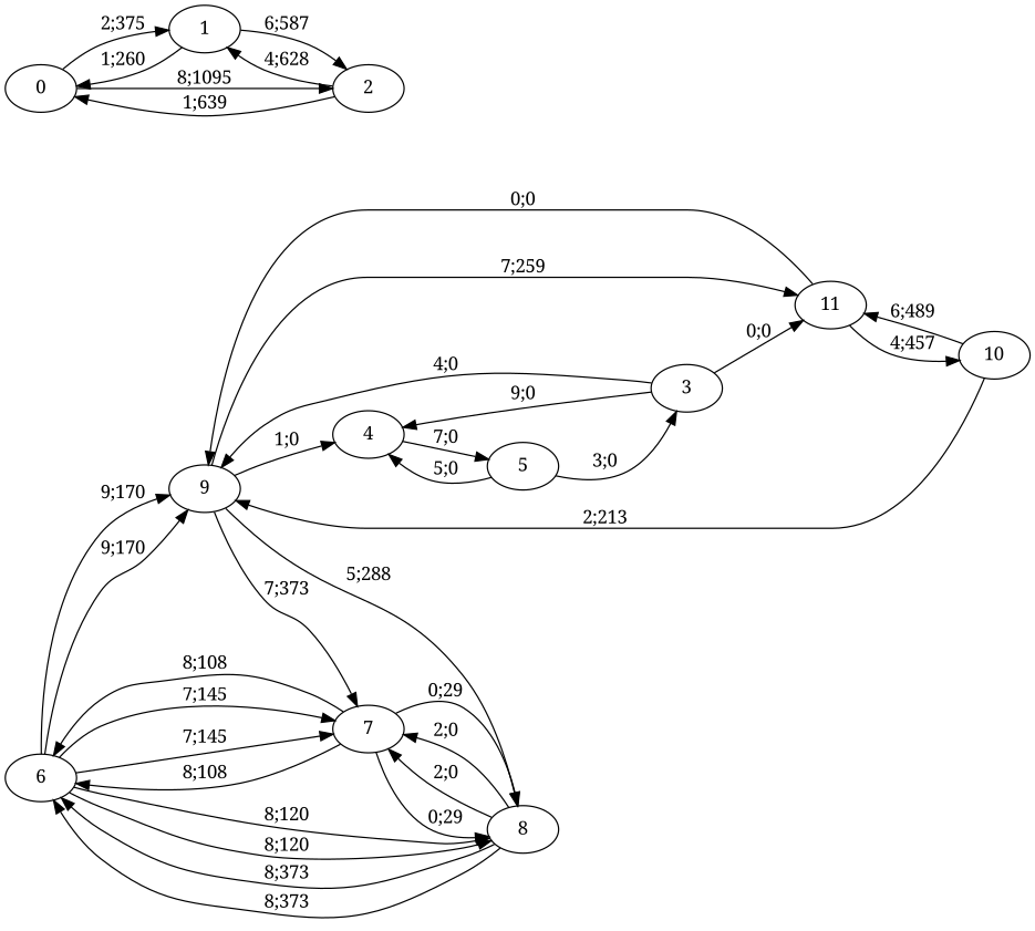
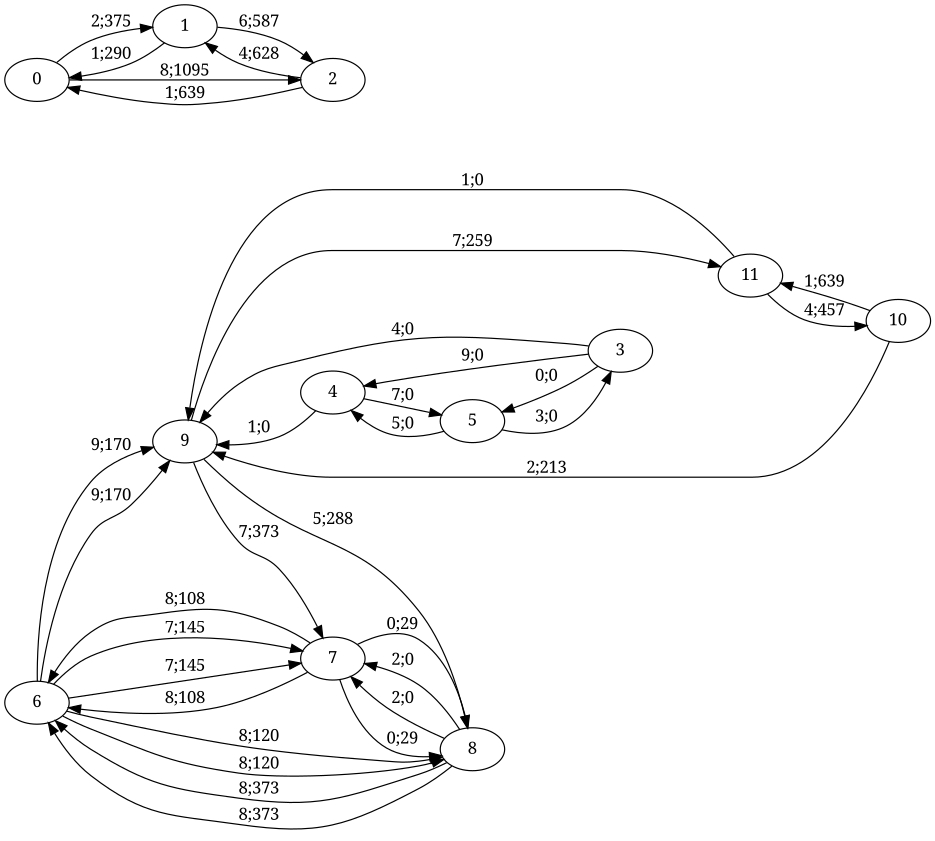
  digraph {
    fontname="Noto Serif"
    rankdir=LR
    node [fontname="Noto Serif"]
    edge [color=black fontname="Noto Serif"]
    6
    9
    7
    8
    11
    10
    0
    1
    2
    3
    4
    5
    6 -> 9 [label="9;170"]
    6 -> 9 [label="9;170"]
    6 -> 7 [label="7;145"]
    6 -> 7 [label="7;145"]
    6 -> 8 [label="8;120"]
    6 -> 8 [label="8;120"]
    9 -> 7 [label="7;373"]
    9 -> 8 [label="5;288"]
    9 -> 11 [label="7;259"]
    7 -> 6 [label="8;108"]
    7 -> 6 [label="8;108"]
    7 -> 8 [label="0;29"]
    7 -> 8 [label="0;29"]
    8 -> 6 [label="8;373"]
    8 -> 6 [label="8;373"]
    8 -> 7 [label="2;0"]
    8 -> 7 [label="2;0"]
-   11 -> 9 [label="0;0"]
+   11 -> 9 [label="1;0"]
    11 -> 10 [label="4;457"]
    10 -> 9 [label="2;213"]
-   10 -> 11 [label="6;489"]
+   10 -> 11 [label="1;639"]
    0 -> 1 [label="2;375"]
    0 -> 2 [label="8;1095"]
-   1 -> 0 [label="1;260"]
+   1 -> 0 [label="1;290"]
    1 -> 2 [label="6;587"]
    2 -> 0 [label="1;639"]
    2 -> 1 [label="4;628"]
    3 -> 9 [label="4;0"]
    3 -> 4 [label="9;0"]
-   3 -> 11 [label="0;0"]
-   9 -> 4 [label="1;0"]
+   3 -> 5 [label="0;0"]
+   4 -> 9 [label="1;0"]
    4 -> 5 [label="7;0"]
    5 -> 3 [label="3;0"]
    5 -> 4 [label="5;0"]
  }
